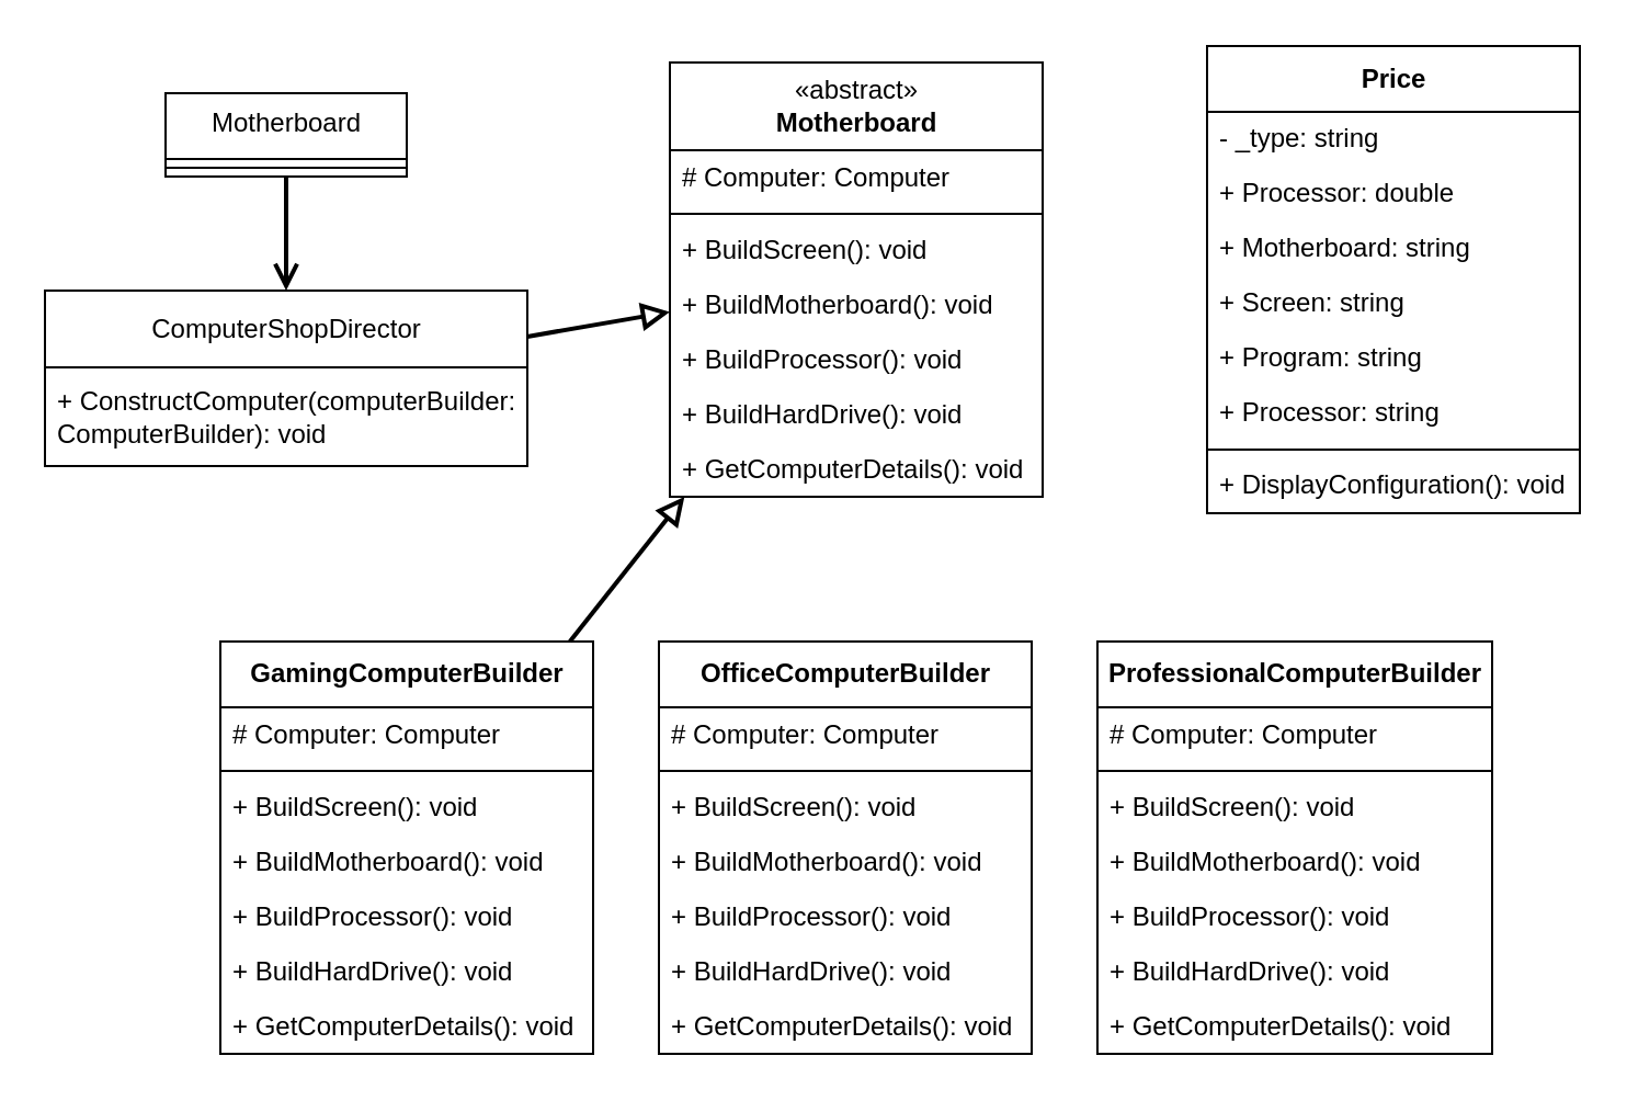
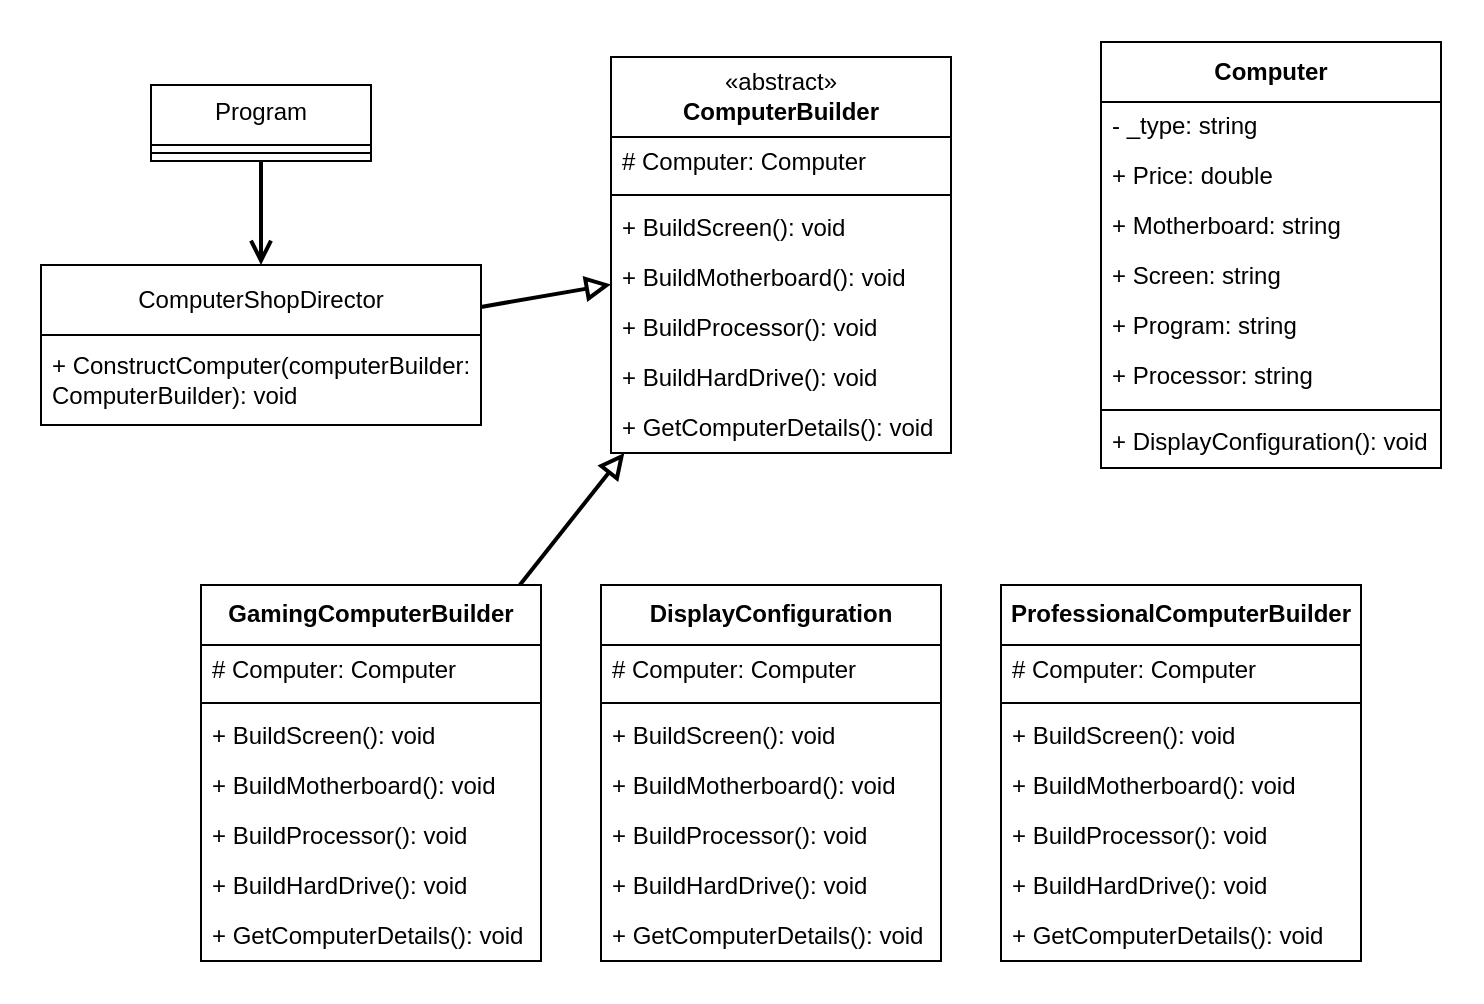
  <mxCell id="0" />
  <mxCell id="1" parent="0" />
  <mxCell id="2" value="&lt;span style=&quot;font-weight: 400;&quot;&gt;ComputerShopDirector&lt;/span&gt;" style="swimlane;fontStyle=1;align=center;verticalAlign=middle;childLayout=stackLayout;horizontal=1;startSize=35;horizontalStack=0;resizeParent=1;resizeParentMax=0;resizeLast=0;collapsible=0;marginBottom=0;html=1;" parent="1" vertex="1"><mxGeometry x="20" y="132" width="220" height="80" as="geometry" /></mxCell>
  <mxCell id="3" value="+ ConstructComputer(computerBuilder: &lt;br&gt;ComputerBuilder): void" style="text;html=1;strokeColor=none;fillColor=none;align=left;verticalAlign=middle;spacingLeft=4;spacingRight=4;overflow=hidden;rotatable=0;points=[[0,0.5],[1,0.5]];portConstraint=eastwest;strokeWidth=1;" parent="2" vertex="1"><mxGeometry y="35" width="220" height="45" as="geometry" /></mxCell>
- <mxCell id="4" value="Motherboard" style="swimlane;fontStyle=0;align=center;verticalAlign=top;childLayout=stackLayout;horizontal=1;startSize=30;horizontalStack=0;resizeParent=1;resizeParentMax=0;resizeLast=0;collapsible=0;marginBottom=0;html=1;" parent="1" vertex="1"><mxGeometry x="75" y="42" width="110" height="38" as="geometry" /></mxCell>
+ <mxCell id="4" value="Program" style="swimlane;fontStyle=0;align=center;verticalAlign=top;childLayout=stackLayout;horizontal=1;startSize=30;horizontalStack=0;resizeParent=1;resizeParentMax=0;resizeLast=0;collapsible=0;marginBottom=0;html=1;" parent="1" vertex="1"><mxGeometry x="75" y="42" width="110" height="38" as="geometry" /></mxCell>
  <mxCell id="5" value="" style="line;strokeWidth=1;fillColor=none;align=left;verticalAlign=middle;spacingTop=-1;spacingLeft=3;spacingRight=3;rotatable=0;labelPosition=right;points=[];portConstraint=eastwest;" parent="4" vertex="1"><mxGeometry y="30" width="110" height="8" as="geometry" /></mxCell>
  <mxCell id="6" value="" style="endArrow=open;startArrow=none;endFill=0;startFill=0;endSize=8;html=1;verticalAlign=bottom;labelBackgroundColor=none;strokeWidth=2;sketch=0;" parent="1" source="4" target="2" edge="1"><mxGeometry width="160" relative="1" as="geometry"><mxPoint x="-55" y="95.5" as="sourcePoint" /><mxPoint x="105" y="95.5" as="targetPoint" /></mxGeometry></mxCell>
- <mxCell id="7" value="&lt;span style=&quot;font-weight: 400;&quot;&gt;«abstract»&lt;/span&gt;&lt;br style=&quot;font-weight: 400;&quot;&gt;Motherboard" style="swimlane;fontStyle=1;align=center;verticalAlign=middle;childLayout=stackLayout;horizontal=1;startSize=40;horizontalStack=0;resizeParent=1;resizeParentMax=0;resizeLast=0;collapsible=0;marginBottom=0;html=1;" parent="1" vertex="1"><mxGeometry x="305" y="28" width="170" height="198" as="geometry" /></mxCell>
+ <mxCell id="7" value="&lt;span style=&quot;font-weight: 400;&quot;&gt;«abstract»&lt;/span&gt;&lt;br style=&quot;font-weight: 400;&quot;&gt;ComputerBuilder" style="swimlane;fontStyle=1;align=center;verticalAlign=middle;childLayout=stackLayout;horizontal=1;startSize=40;horizontalStack=0;resizeParent=1;resizeParentMax=0;resizeLast=0;collapsible=0;marginBottom=0;html=1;" parent="1" vertex="1"><mxGeometry x="305" y="28" width="170" height="198" as="geometry" /></mxCell>
  <mxCell id="8" value="# Computer: Computer" style="text;html=1;strokeColor=none;fillColor=none;align=left;verticalAlign=middle;spacingLeft=4;spacingRight=4;overflow=hidden;rotatable=0;points=[[0,0.5],[1,0.5]];portConstraint=eastwest;" parent="7" vertex="1"><mxGeometry y="40" width="170" height="25" as="geometry" /></mxCell>
  <mxCell id="9" value="" style="line;strokeWidth=1;fillColor=none;align=left;verticalAlign=middle;spacingTop=-1;spacingLeft=3;spacingRight=3;rotatable=0;labelPosition=right;points=[];portConstraint=eastwest;" vertex="1" parent="7"><mxGeometry y="65" width="170" height="8" as="geometry" /></mxCell>
  <mxCell id="10" value="+ BuildScreen(): void" style="text;html=1;strokeColor=none;fillColor=none;align=left;verticalAlign=middle;spacingLeft=4;spacingRight=4;overflow=hidden;rotatable=0;points=[[0,0.5],[1,0.5]];portConstraint=eastwest;" parent="7" vertex="1"><mxGeometry y="73" width="170" height="25" as="geometry" /></mxCell>
  <mxCell id="11" value="+ BuildMotherboard(): void" style="text;html=1;strokeColor=none;fillColor=none;align=left;verticalAlign=middle;spacingLeft=4;spacingRight=4;overflow=hidden;rotatable=0;points=[[0,0.5],[1,0.5]];portConstraint=eastwest;" vertex="1" parent="7"><mxGeometry y="98" width="170" height="25" as="geometry" /></mxCell>
  <mxCell id="12" value="+ BuildProcessor(): void" style="text;html=1;strokeColor=none;fillColor=none;align=left;verticalAlign=middle;spacingLeft=4;spacingRight=4;overflow=hidden;rotatable=0;points=[[0,0.5],[1,0.5]];portConstraint=eastwest;" vertex="1" parent="7"><mxGeometry y="123" width="170" height="25" as="geometry" /></mxCell>
  <mxCell id="13" value="+ BuildHardDrive(): void" style="text;html=1;strokeColor=none;fillColor=none;align=left;verticalAlign=middle;spacingLeft=4;spacingRight=4;overflow=hidden;rotatable=0;points=[[0,0.5],[1,0.5]];portConstraint=eastwest;" vertex="1" parent="7"><mxGeometry y="148" width="170" height="25" as="geometry" /></mxCell>
  <mxCell id="14" value="+ GetComputerDetails(): void" style="text;html=1;strokeColor=none;fillColor=none;align=left;verticalAlign=middle;spacingLeft=4;spacingRight=4;overflow=hidden;rotatable=0;points=[[0,0.5],[1,0.5]];portConstraint=eastwest;" vertex="1" parent="7"><mxGeometry y="173" width="170" height="25" as="geometry" /></mxCell>
  <mxCell id="15" value="" style="endArrow=block;startArrow=none;endFill=0;startFill=0;endSize=8;html=1;verticalAlign=bottom;labelBackgroundColor=none;strokeWidth=2;sketch=0;" edge="1" parent="1" source="2" target="7"><mxGeometry width="160" relative="1" as="geometry"><mxPoint x="245" y="202" as="sourcePoint" /><mxPoint x="465" y="202" as="targetPoint" /></mxGeometry></mxCell>
  <mxCell id="16" value="GamingComputerBuilder" style="swimlane;fontStyle=1;align=center;verticalAlign=middle;childLayout=stackLayout;horizontal=1;startSize=30;horizontalStack=0;resizeParent=1;resizeParentMax=0;resizeLast=0;collapsible=0;marginBottom=0;html=1;" vertex="1" parent="1"><mxGeometry x="100" y="292" width="170" height="188" as="geometry" /></mxCell>
  <mxCell id="17" value="# Computer: Computer" style="text;html=1;strokeColor=none;fillColor=none;align=left;verticalAlign=middle;spacingLeft=4;spacingRight=4;overflow=hidden;rotatable=0;points=[[0,0.5],[1,0.5]];portConstraint=eastwest;" vertex="1" parent="16"><mxGeometry y="30" width="170" height="25" as="geometry" /></mxCell>
  <mxCell id="18" value="" style="line;strokeWidth=1;fillColor=none;align=left;verticalAlign=middle;spacingTop=-1;spacingLeft=3;spacingRight=3;rotatable=0;labelPosition=right;points=[];portConstraint=eastwest;" vertex="1" parent="16"><mxGeometry y="55" width="170" height="8" as="geometry" /></mxCell>
  <mxCell id="19" value="+ BuildScreen(): void" style="text;html=1;strokeColor=none;fillColor=none;align=left;verticalAlign=middle;spacingLeft=4;spacingRight=4;overflow=hidden;rotatable=0;points=[[0,0.5],[1,0.5]];portConstraint=eastwest;" vertex="1" parent="16"><mxGeometry y="63" width="170" height="25" as="geometry" /></mxCell>
  <mxCell id="20" value="+ BuildMotherboard(): void" style="text;html=1;strokeColor=none;fillColor=none;align=left;verticalAlign=middle;spacingLeft=4;spacingRight=4;overflow=hidden;rotatable=0;points=[[0,0.5],[1,0.5]];portConstraint=eastwest;" vertex="1" parent="16"><mxGeometry y="88" width="170" height="25" as="geometry" /></mxCell>
  <mxCell id="21" value="+ BuildProcessor(): void" style="text;html=1;strokeColor=none;fillColor=none;align=left;verticalAlign=middle;spacingLeft=4;spacingRight=4;overflow=hidden;rotatable=0;points=[[0,0.5],[1,0.5]];portConstraint=eastwest;" vertex="1" parent="16"><mxGeometry y="113" width="170" height="25" as="geometry" /></mxCell>
  <mxCell id="22" value="+ BuildHardDrive(): void" style="text;html=1;strokeColor=none;fillColor=none;align=left;verticalAlign=middle;spacingLeft=4;spacingRight=4;overflow=hidden;rotatable=0;points=[[0,0.5],[1,0.5]];portConstraint=eastwest;" vertex="1" parent="16"><mxGeometry y="138" width="170" height="25" as="geometry" /></mxCell>
  <mxCell id="23" value="+ GetComputerDetails(): void" style="text;html=1;strokeColor=none;fillColor=none;align=left;verticalAlign=middle;spacingLeft=4;spacingRight=4;overflow=hidden;rotatable=0;points=[[0,0.5],[1,0.5]];portConstraint=eastwest;" vertex="1" parent="16"><mxGeometry y="163" width="170" height="25" as="geometry" /></mxCell>
  <mxCell id="24" value="" style="endArrow=block;startArrow=none;endFill=0;startFill=0;endSize=8;html=1;verticalAlign=bottom;dashed=0;labelBackgroundColor=none;sketch=0;strokeWidth=2;" edge="1" parent="1" source="16" target="7"><mxGeometry width="160" relative="1" as="geometry"><mxPoint x="455" y="352" as="sourcePoint" /><mxPoint x="535" y="282" as="targetPoint" /></mxGeometry></mxCell>
- <mxCell id="25" value="OfficeComputerBuilder" style="swimlane;fontStyle=1;align=center;verticalAlign=middle;childLayout=stackLayout;horizontal=1;startSize=30;horizontalStack=0;resizeParent=1;resizeParentMax=0;resizeLast=0;collapsible=0;marginBottom=0;html=1;" vertex="1" parent="1"><mxGeometry x="300" y="292" width="170" height="188" as="geometry" /></mxCell>
+ <mxCell id="25" value="DisplayConfiguration" style="swimlane;fontStyle=1;align=center;verticalAlign=middle;childLayout=stackLayout;horizontal=1;startSize=30;horizontalStack=0;resizeParent=1;resizeParentMax=0;resizeLast=0;collapsible=0;marginBottom=0;html=1;" vertex="1" parent="1"><mxGeometry x="300" y="292" width="170" height="188" as="geometry" /></mxCell>
  <mxCell id="26" value="# Computer: Computer" style="text;html=1;strokeColor=none;fillColor=none;align=left;verticalAlign=middle;spacingLeft=4;spacingRight=4;overflow=hidden;rotatable=0;points=[[0,0.5],[1,0.5]];portConstraint=eastwest;" vertex="1" parent="25"><mxGeometry y="30" width="170" height="25" as="geometry" /></mxCell>
  <mxCell id="27" value="" style="line;strokeWidth=1;fillColor=none;align=left;verticalAlign=middle;spacingTop=-1;spacingLeft=3;spacingRight=3;rotatable=0;labelPosition=right;points=[];portConstraint=eastwest;" vertex="1" parent="25"><mxGeometry y="55" width="170" height="8" as="geometry" /></mxCell>
  <mxCell id="28" value="+ BuildScreen(): void" style="text;html=1;strokeColor=none;fillColor=none;align=left;verticalAlign=middle;spacingLeft=4;spacingRight=4;overflow=hidden;rotatable=0;points=[[0,0.5],[1,0.5]];portConstraint=eastwest;" vertex="1" parent="25"><mxGeometry y="63" width="170" height="25" as="geometry" /></mxCell>
  <mxCell id="29" value="+ BuildMotherboard(): void" style="text;html=1;strokeColor=none;fillColor=none;align=left;verticalAlign=middle;spacingLeft=4;spacingRight=4;overflow=hidden;rotatable=0;points=[[0,0.5],[1,0.5]];portConstraint=eastwest;" vertex="1" parent="25"><mxGeometry y="88" width="170" height="25" as="geometry" /></mxCell>
  <mxCell id="30" value="+ BuildProcessor(): void" style="text;html=1;strokeColor=none;fillColor=none;align=left;verticalAlign=middle;spacingLeft=4;spacingRight=4;overflow=hidden;rotatable=0;points=[[0,0.5],[1,0.5]];portConstraint=eastwest;" vertex="1" parent="25"><mxGeometry y="113" width="170" height="25" as="geometry" /></mxCell>
  <mxCell id="31" value="+ BuildHardDrive(): void" style="text;html=1;strokeColor=none;fillColor=none;align=left;verticalAlign=middle;spacingLeft=4;spacingRight=4;overflow=hidden;rotatable=0;points=[[0,0.5],[1,0.5]];portConstraint=eastwest;" vertex="1" parent="25"><mxGeometry y="138" width="170" height="25" as="geometry" /></mxCell>
  <mxCell id="32" value="+ GetComputerDetails(): void" style="text;html=1;strokeColor=none;fillColor=none;align=left;verticalAlign=middle;spacingLeft=4;spacingRight=4;overflow=hidden;rotatable=0;points=[[0,0.5],[1,0.5]];portConstraint=eastwest;" vertex="1" parent="25"><mxGeometry y="163" width="170" height="25" as="geometry" /></mxCell>
  <mxCell id="33" value="ProfessionalComputerBuilder" style="swimlane;fontStyle=1;align=center;verticalAlign=middle;childLayout=stackLayout;horizontal=1;startSize=30;horizontalStack=0;resizeParent=1;resizeParentMax=0;resizeLast=0;collapsible=0;marginBottom=0;html=1;" vertex="1" parent="1"><mxGeometry x="500" y="292" width="180" height="188" as="geometry" /></mxCell>
  <mxCell id="34" value="# Computer: Computer" style="text;html=1;strokeColor=none;fillColor=none;align=left;verticalAlign=middle;spacingLeft=4;spacingRight=4;overflow=hidden;rotatable=0;points=[[0,0.5],[1,0.5]];portConstraint=eastwest;" vertex="1" parent="33"><mxGeometry y="30" width="180" height="25" as="geometry" /></mxCell>
  <mxCell id="35" value="" style="line;strokeWidth=1;fillColor=none;align=left;verticalAlign=middle;spacingTop=-1;spacingLeft=3;spacingRight=3;rotatable=0;labelPosition=right;points=[];portConstraint=eastwest;" vertex="1" parent="33"><mxGeometry y="55" width="180" height="8" as="geometry" /></mxCell>
  <mxCell id="36" value="+ BuildScreen(): void" style="text;html=1;strokeColor=none;fillColor=none;align=left;verticalAlign=middle;spacingLeft=4;spacingRight=4;overflow=hidden;rotatable=0;points=[[0,0.5],[1,0.5]];portConstraint=eastwest;" vertex="1" parent="33"><mxGeometry y="63" width="180" height="25" as="geometry" /></mxCell>
  <mxCell id="37" value="+ BuildMotherboard(): void" style="text;html=1;strokeColor=none;fillColor=none;align=left;verticalAlign=middle;spacingLeft=4;spacingRight=4;overflow=hidden;rotatable=0;points=[[0,0.5],[1,0.5]];portConstraint=eastwest;" vertex="1" parent="33"><mxGeometry y="88" width="180" height="25" as="geometry" /></mxCell>
  <mxCell id="38" value="+ BuildProcessor(): void" style="text;html=1;strokeColor=none;fillColor=none;align=left;verticalAlign=middle;spacingLeft=4;spacingRight=4;overflow=hidden;rotatable=0;points=[[0,0.5],[1,0.5]];portConstraint=eastwest;" vertex="1" parent="33"><mxGeometry y="113" width="180" height="25" as="geometry" /></mxCell>
  <mxCell id="39" value="+ BuildHardDrive(): void" style="text;html=1;strokeColor=none;fillColor=none;align=left;verticalAlign=middle;spacingLeft=4;spacingRight=4;overflow=hidden;rotatable=0;points=[[0,0.5],[1,0.5]];portConstraint=eastwest;" vertex="1" parent="33"><mxGeometry y="138" width="180" height="25" as="geometry" /></mxCell>
  <mxCell id="40" value="+ GetComputerDetails(): void" style="text;html=1;strokeColor=none;fillColor=none;align=left;verticalAlign=middle;spacingLeft=4;spacingRight=4;overflow=hidden;rotatable=0;points=[[0,0.5],[1,0.5]];portConstraint=eastwest;" vertex="1" parent="33"><mxGeometry y="163" width="180" height="25" as="geometry" /></mxCell>
- <mxCell id="41" value="Price" style="swimlane;fontStyle=1;align=center;verticalAlign=middle;childLayout=stackLayout;horizontal=1;startSize=30;horizontalStack=0;resizeParent=1;resizeParentMax=0;resizeLast=0;collapsible=0;marginBottom=0;html=1;" vertex="1" parent="1"><mxGeometry x="550" y="20.5" width="170" height="213" as="geometry" /></mxCell>
+ <mxCell id="41" value="Computer" style="swimlane;fontStyle=1;align=center;verticalAlign=middle;childLayout=stackLayout;horizontal=1;startSize=30;horizontalStack=0;resizeParent=1;resizeParentMax=0;resizeLast=0;collapsible=0;marginBottom=0;html=1;" vertex="1" parent="1"><mxGeometry x="550" y="20.5" width="170" height="213" as="geometry" /></mxCell>
  <mxCell id="42" value="- _type: string" style="text;html=1;strokeColor=none;fillColor=none;align=left;verticalAlign=middle;spacingLeft=4;spacingRight=4;overflow=hidden;rotatable=0;points=[[0,0.5],[1,0.5]];portConstraint=eastwest;" vertex="1" parent="41"><mxGeometry y="30" width="170" height="25" as="geometry" /></mxCell>
- <mxCell id="43" value="+ Processor: double" style="text;html=1;strokeColor=none;fillColor=none;align=left;verticalAlign=middle;spacingLeft=4;spacingRight=4;overflow=hidden;rotatable=0;points=[[0,0.5],[1,0.5]];portConstraint=eastwest;" vertex="1" parent="41"><mxGeometry y="55" width="170" height="25" as="geometry" /></mxCell>
+ <mxCell id="43" value="+ Price: double" style="text;html=1;strokeColor=none;fillColor=none;align=left;verticalAlign=middle;spacingLeft=4;spacingRight=4;overflow=hidden;rotatable=0;points=[[0,0.5],[1,0.5]];portConstraint=eastwest;" vertex="1" parent="41"><mxGeometry y="55" width="170" height="25" as="geometry" /></mxCell>
  <mxCell id="44" value="+ Motherboard: string" style="text;html=1;strokeColor=none;fillColor=none;align=left;verticalAlign=middle;spacingLeft=4;spacingRight=4;overflow=hidden;rotatable=0;points=[[0,0.5],[1,0.5]];portConstraint=eastwest;" vertex="1" parent="41"><mxGeometry y="80" width="170" height="25" as="geometry" /></mxCell>
  <mxCell id="45" value="+ Screen: string" style="text;html=1;strokeColor=none;fillColor=none;align=left;verticalAlign=middle;spacingLeft=4;spacingRight=4;overflow=hidden;rotatable=0;points=[[0,0.5],[1,0.5]];portConstraint=eastwest;" vertex="1" parent="41"><mxGeometry y="105" width="170" height="25" as="geometry" /></mxCell>
  <mxCell id="46" value="+ Program: string" style="text;html=1;strokeColor=none;fillColor=none;align=left;verticalAlign=middle;spacingLeft=4;spacingRight=4;overflow=hidden;rotatable=0;points=[[0,0.5],[1,0.5]];portConstraint=eastwest;" vertex="1" parent="41"><mxGeometry y="130" width="170" height="25" as="geometry" /></mxCell>
  <mxCell id="47" value="+ Processor: string" style="text;html=1;strokeColor=none;fillColor=none;align=left;verticalAlign=middle;spacingLeft=4;spacingRight=4;overflow=hidden;rotatable=0;points=[[0,0.5],[1,0.5]];portConstraint=eastwest;" vertex="1" parent="41"><mxGeometry y="155" width="170" height="25" as="geometry" /></mxCell>
  <mxCell id="48" value="" style="line;strokeWidth=1;fillColor=none;align=left;verticalAlign=middle;spacingTop=-1;spacingLeft=3;spacingRight=3;rotatable=0;labelPosition=right;points=[];portConstraint=eastwest;" vertex="1" parent="41"><mxGeometry y="180" width="170" height="8" as="geometry" /></mxCell>
  <mxCell id="49" value="+ DisplayConfiguration(): void" style="text;html=1;strokeColor=none;fillColor=none;align=left;verticalAlign=middle;spacingLeft=4;spacingRight=4;overflow=hidden;rotatable=0;points=[[0,0.5],[1,0.5]];portConstraint=eastwest;" vertex="1" parent="41"><mxGeometry y="188" width="170" height="25" as="geometry" /></mxCell>
